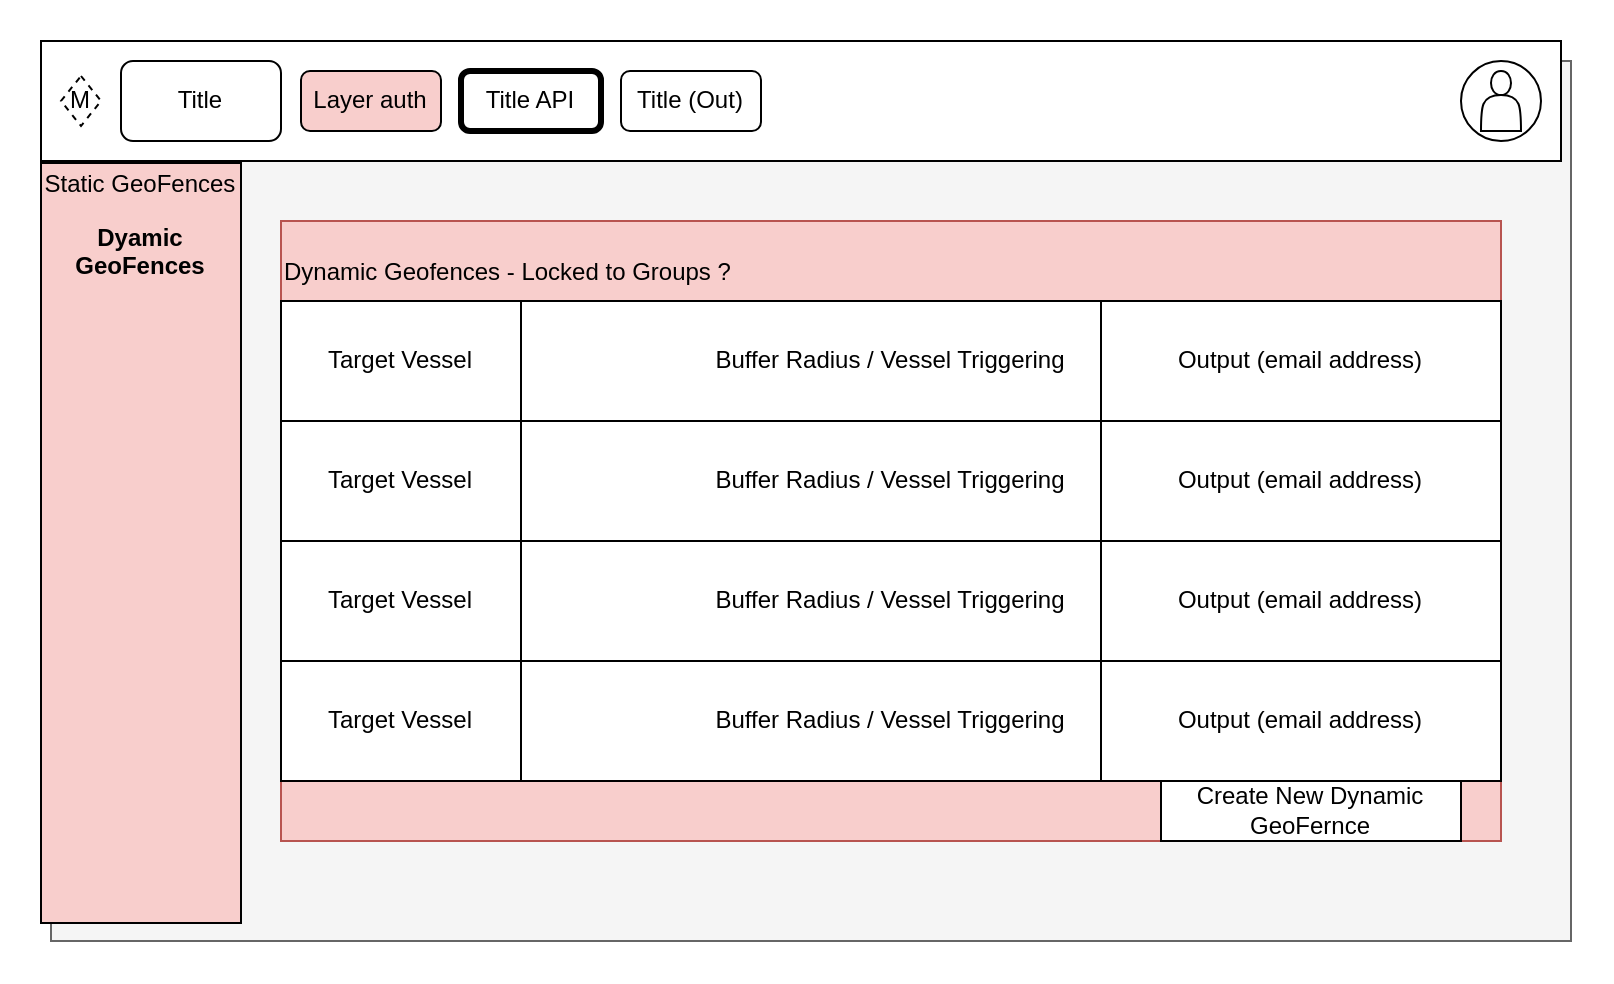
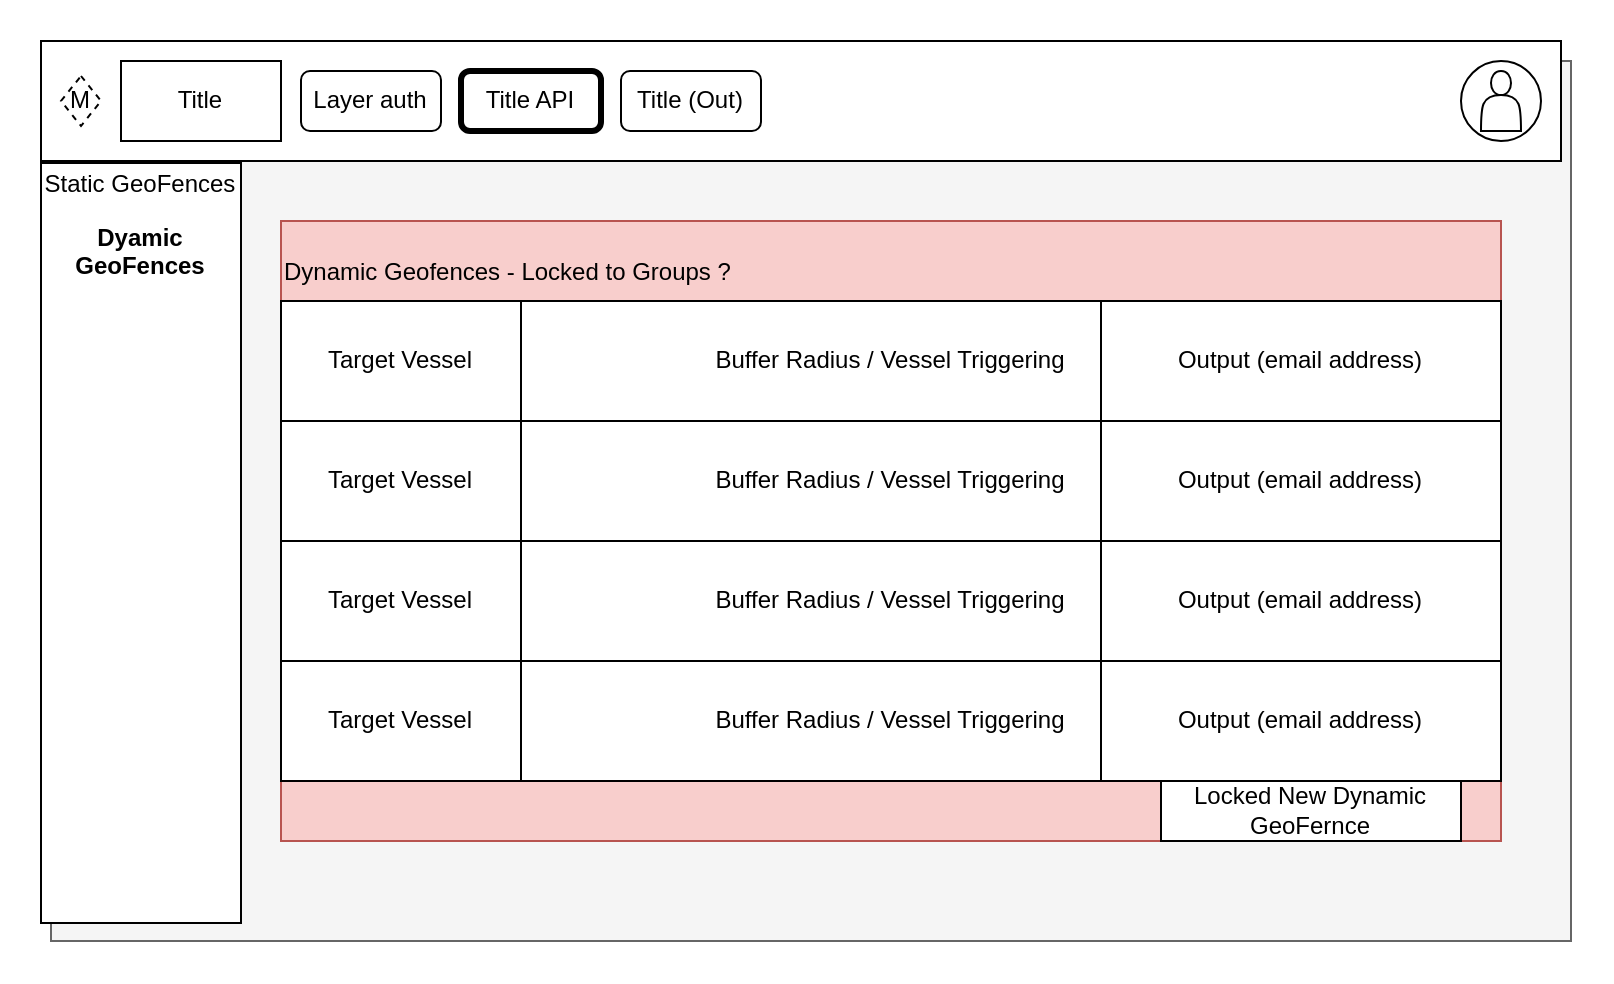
  <mxCell id="0" />
  <mxCell id="1" parent="0" />
  <mxCell id="2" value="" style="rounded=0;whiteSpace=wrap;html=1;fillColor=#f5f5f5;strokeColor=#666666;fontColor=#333333;" vertex="1" parent="1"><mxGeometry x="25" y="30" width="760" height="440" as="geometry" /></mxCell>
  <mxCell id="3" value="" style="rounded=0;whiteSpace=wrap;html=1;" vertex="1" parent="1"><mxGeometry x="20" y="20" width="760" height="60" as="geometry" /></mxCell>
  <mxCell id="4" value="" style="ellipse;whiteSpace=wrap;html=1;aspect=fixed;" vertex="1" parent="1"><mxGeometry x="730" y="30" width="40" height="40" as="geometry" /></mxCell>
  <mxCell id="5" value="" style="shape=actor;whiteSpace=wrap;html=1;" vertex="1" parent="1"><mxGeometry x="740" y="35" width="20" height="30" as="geometry" /></mxCell>
  <mxCell id="6" value="M" style="rhombus;whiteSpace=wrap;html=1;dashed=1;" vertex="1" parent="1"><mxGeometry x="30" y="37.5" width="20" height="25" as="geometry" /></mxCell>
- <mxCell id="7" value="Title" style="whiteSpace=wrap;html=1;rounded=1;" vertex="1" parent="1"><mxGeometry x="60" y="30" width="80" height="40" as="geometry" /></mxCell>
- <mxCell id="8" value="Layer auth" style="rounded=1;whiteSpace=wrap;html=1;strokeWidth=1;fillColor=#f8cecc;" vertex="1" parent="1"><mxGeometry x="150" y="35" width="70" height="30" as="geometry" /></mxCell>
+ <mxCell id="7" value="Title" style="rounded=0;whiteSpace=wrap;html=1;" vertex="1" parent="1"><mxGeometry x="60" y="30" width="80" height="40" as="geometry" /></mxCell>
+ <mxCell id="8" value="Layer auth" style="rounded=1;whiteSpace=wrap;html=1;strokeWidth=1;" vertex="1" parent="1"><mxGeometry x="150" y="35" width="70" height="30" as="geometry" /></mxCell>
  <mxCell id="9" value="Title API" style="rounded=1;whiteSpace=wrap;html=1;strokeWidth=3;" vertex="1" parent="1"><mxGeometry x="230" y="35" width="70" height="30" as="geometry" /></mxCell>
  <mxCell id="10" value="Title (Out)" style="rounded=1;whiteSpace=wrap;html=1;" vertex="1" parent="1"><mxGeometry x="310" y="35" width="70" height="30" as="geometry" /></mxCell>
- <mxCell id="11" value="&lt;p style=&quot;line-height: 120%&quot;&gt;Static GeoFences&lt;/p&gt;&lt;p style=&quot;line-height: 120%&quot;&gt;&lt;b&gt;Dyamic&lt;/b&gt; &lt;b&gt;GeoFences&lt;/b&gt;&lt;br&gt;&lt;br&gt;&lt;br&gt;&lt;br&gt;&lt;br&gt;&lt;br&gt;&lt;br&gt;&lt;br&gt;&lt;br&gt;&lt;br&gt;&lt;br&gt;&lt;br&gt;&lt;br&gt;&lt;br&gt;&lt;br&gt;&lt;br&gt;&lt;br&gt;&lt;br&gt;&lt;br&gt;&lt;br&gt;&lt;br&gt;&lt;br&gt;&lt;br&gt;&lt;/p&gt;" style="rounded=0;whiteSpace=wrap;html=1;fillColor=#f8cecc;" vertex="1" parent="1"><mxGeometry x="20" y="81" width="100" height="380" as="geometry" /></mxCell>
+ <mxCell id="11" value="&lt;p style=&quot;line-height: 120%&quot;&gt;Static GeoFences&lt;/p&gt;&lt;p style=&quot;line-height: 120%&quot;&gt;&lt;b&gt;Dyamic&lt;/b&gt; &lt;b&gt;GeoFences&lt;/b&gt;&lt;br&gt;&lt;br&gt;&lt;br&gt;&lt;br&gt;&lt;br&gt;&lt;br&gt;&lt;br&gt;&lt;br&gt;&lt;br&gt;&lt;br&gt;&lt;br&gt;&lt;br&gt;&lt;br&gt;&lt;br&gt;&lt;br&gt;&lt;br&gt;&lt;br&gt;&lt;br&gt;&lt;br&gt;&lt;br&gt;&lt;br&gt;&lt;br&gt;&lt;br&gt;&lt;/p&gt;" style="rounded=0;whiteSpace=wrap;html=1;" vertex="1" parent="1"><mxGeometry x="20" y="81" width="100" height="380" as="geometry" /></mxCell>
  <mxCell id="12" value="Dynamic Geofences - Locked to Groups ?&lt;br&gt;&lt;br&gt;&lt;br&gt;&lt;br&gt;&lt;br&gt;&lt;br&gt;&lt;br&gt;&lt;br&gt;&lt;br&gt;&lt;br&gt;&lt;br&gt;&lt;br&gt;&lt;br&gt;&lt;br&gt;&lt;br&gt;&lt;br&gt;&lt;br&gt;&lt;br&gt;&lt;br&gt;" style="rounded=0;whiteSpace=wrap;html=1;fillColor=#f8cecc;strokeColor=#b85450;align=left;" vertex="1" parent="1"><mxGeometry x="140" y="110" width="610" height="310" as="geometry" /></mxCell>
  <mxCell id="13" value="Buffer Radius / Vessel Triggering" style="rounded=0;whiteSpace=wrap;html=1;strokeWidth=1;" vertex="1" parent="1"><mxGeometry x="140" y="150" width="610" height="60" as="geometry" /></mxCell>
  <mxCell id="14" value="Target Vessel" style="rounded=0;whiteSpace=wrap;html=1;strokeWidth=1;" vertex="1" parent="1"><mxGeometry x="140" y="150" width="120" height="60" as="geometry" /></mxCell>
  <mxCell id="15" value="Output (email address)" style="rounded=0;whiteSpace=wrap;html=1;strokeWidth=1;" vertex="1" parent="1"><mxGeometry x="550" y="150" width="200" height="60" as="geometry" /></mxCell>
  <mxCell id="16" value="Buffer Radius / Vessel Triggering" style="rounded=0;whiteSpace=wrap;html=1;strokeWidth=1;" vertex="1" parent="1"><mxGeometry x="140" y="210" width="610" height="60" as="geometry" /></mxCell>
  <mxCell id="17" value="Target Vessel" style="rounded=0;whiteSpace=wrap;html=1;strokeWidth=1;" vertex="1" parent="1"><mxGeometry x="140" y="210" width="120" height="60" as="geometry" /></mxCell>
  <mxCell id="18" value="Output (email address)" style="rounded=0;whiteSpace=wrap;html=1;strokeWidth=1;" vertex="1" parent="1"><mxGeometry x="550" y="210" width="200" height="60" as="geometry" /></mxCell>
  <mxCell id="19" value="Buffer Radius / Vessel Triggering" style="rounded=0;whiteSpace=wrap;html=1;strokeWidth=1;" vertex="1" parent="1"><mxGeometry x="140" y="270" width="610" height="60" as="geometry" /></mxCell>
  <mxCell id="20" value="Target Vessel" style="rounded=0;whiteSpace=wrap;html=1;strokeWidth=1;" vertex="1" parent="1"><mxGeometry x="140" y="270" width="120" height="60" as="geometry" /></mxCell>
  <mxCell id="21" value="Output (email address)" style="rounded=0;whiteSpace=wrap;html=1;strokeWidth=1;" vertex="1" parent="1"><mxGeometry x="550" y="270" width="200" height="60" as="geometry" /></mxCell>
  <mxCell id="22" value="Buffer Radius / Vessel Triggering" style="rounded=0;whiteSpace=wrap;html=1;strokeWidth=1;" vertex="1" parent="1"><mxGeometry x="140" y="330" width="610" height="60" as="geometry" /></mxCell>
  <mxCell id="23" value="Target Vessel" style="rounded=0;whiteSpace=wrap;html=1;strokeWidth=1;" vertex="1" parent="1"><mxGeometry x="140" y="330" width="120" height="60" as="geometry" /></mxCell>
  <mxCell id="24" value="Output (email address)" style="rounded=0;whiteSpace=wrap;html=1;strokeWidth=1;" vertex="1" parent="1"><mxGeometry x="550" y="330" width="200" height="60" as="geometry" /></mxCell>
- <mxCell id="25" value="Create New Dynamic GeoFernce" style="rounded=0;whiteSpace=wrap;html=1;strokeWidth=1;" vertex="1" parent="1"><mxGeometry x="580" y="390" width="150" height="30" as="geometry" /></mxCell>
+ <mxCell id="25" value="Locked New Dynamic GeoFernce" style="rounded=0;whiteSpace=wrap;html=1;strokeWidth=1;" vertex="1" parent="1"><mxGeometry x="580" y="390" width="150" height="30" as="geometry" /></mxCell>
